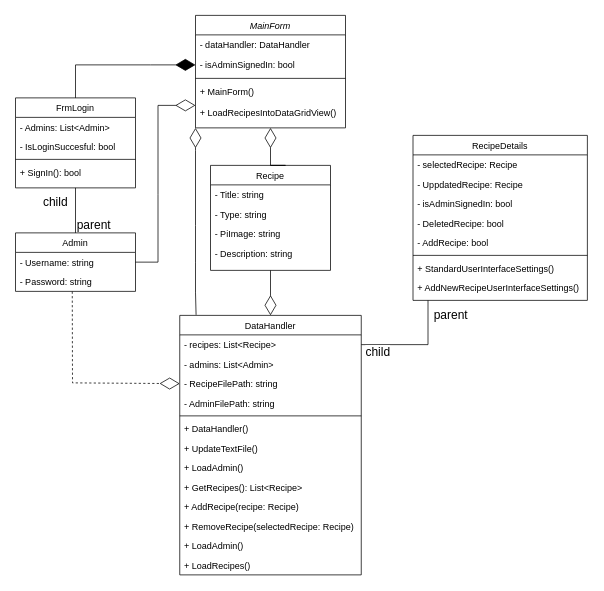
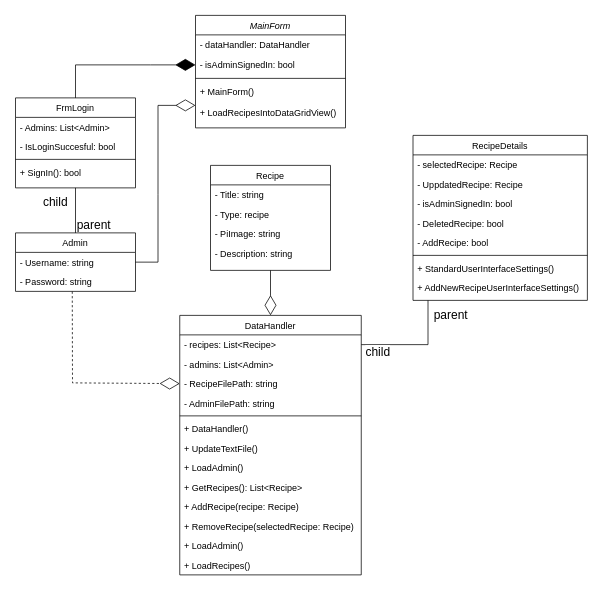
  <mxCell id="0" />
  <mxCell id="1" parent="0" />
  <mxCell id="2" value="MainForm" style="swimlane;fontStyle=2;align=center;verticalAlign=top;childLayout=stackLayout;horizontal=1;startSize=26;horizontalStack=0;resizeParent=1;resizeLast=0;collapsible=1;marginBottom=0;rounded=0;shadow=0;strokeWidth=1;labelBackgroundColor=none;" parent="1" vertex="1"><mxGeometry x="260" y="20" width="200" height="150" as="geometry"><mxRectangle x="230" y="140" width="160" height="26" as="alternateBounds" /></mxGeometry></mxCell>
  <mxCell id="3" value="- dataHandler: DataHandler" style="text;align=left;verticalAlign=top;spacingLeft=4;spacingRight=4;overflow=hidden;rotatable=0;points=[[0,0.5],[1,0.5]];portConstraint=eastwest;labelBackgroundColor=none;" parent="2" vertex="1"><mxGeometry y="26" width="200" height="26" as="geometry" /></mxCell>
  <mxCell id="4" value="- isAdminSignedIn: bool" style="text;align=left;verticalAlign=top;spacingLeft=4;spacingRight=4;overflow=hidden;rotatable=0;points=[[0,0.5],[1,0.5]];portConstraint=eastwest;rounded=0;shadow=0;html=0;labelBackgroundColor=none;" parent="2" vertex="1"><mxGeometry y="52" width="200" height="28" as="geometry" /></mxCell>
  <mxCell id="5" value="" style="line;html=1;strokeWidth=1;align=left;verticalAlign=middle;spacingTop=-1;spacingLeft=3;spacingRight=3;rotatable=0;labelPosition=right;points=[];portConstraint=eastwest;labelBackgroundColor=none;" parent="2" vertex="1"><mxGeometry y="80" width="200" height="8" as="geometry" /></mxCell>
  <mxCell id="6" value="+ MainForm()" style="text;align=left;verticalAlign=top;spacingLeft=4;spacingRight=4;overflow=hidden;rotatable=0;points=[[0,0.5],[1,0.5]];portConstraint=eastwest;rounded=0;shadow=0;html=0;labelBackgroundColor=none;" parent="2" vertex="1"><mxGeometry y="88" width="200" height="28" as="geometry" /></mxCell>
  <mxCell id="7" value="+ LoadRecipesIntoDataGridView()" style="text;align=left;verticalAlign=top;spacingLeft=4;spacingRight=4;overflow=hidden;rotatable=0;points=[[0,0.5],[1,0.5]];portConstraint=eastwest;rounded=0;shadow=0;html=0;labelBackgroundColor=none;" parent="2" vertex="1"><mxGeometry y="116" width="200" height="28" as="geometry" /></mxCell>
  <mxCell id="8" value="Recipe" style="swimlane;fontStyle=0;align=center;verticalAlign=top;childLayout=stackLayout;horizontal=1;startSize=26;horizontalStack=0;resizeParent=1;resizeLast=0;collapsible=1;marginBottom=0;rounded=0;shadow=0;strokeWidth=1;labelBackgroundColor=none;" parent="1" vertex="1"><mxGeometry x="280" y="220" width="160" height="140" as="geometry"><mxRectangle x="130" y="380" width="160" height="26" as="alternateBounds" /></mxGeometry></mxCell>
  <mxCell id="9" value="- Title: string" style="text;align=left;verticalAlign=top;spacingLeft=4;spacingRight=4;overflow=hidden;rotatable=0;points=[[0,0.5],[1,0.5]];portConstraint=eastwest;labelBackgroundColor=none;" parent="8" vertex="1"><mxGeometry y="26" width="160" height="26" as="geometry" /></mxCell>
- <mxCell id="10" value="- Type: string" style="text;align=left;verticalAlign=top;spacingLeft=4;spacingRight=4;overflow=hidden;rotatable=0;points=[[0,0.5],[1,0.5]];portConstraint=eastwest;rounded=0;shadow=0;html=0;labelBackgroundColor=none;" parent="8" vertex="1"><mxGeometry y="52" width="160" height="26" as="geometry" /></mxCell>
+ <mxCell id="10" value="- Type: recipe" style="text;align=left;verticalAlign=top;spacingLeft=4;spacingRight=4;overflow=hidden;rotatable=0;points=[[0,0.5],[1,0.5]];portConstraint=eastwest;rounded=0;shadow=0;html=0;labelBackgroundColor=none;" parent="8" vertex="1"><mxGeometry y="52" width="160" height="26" as="geometry" /></mxCell>
  <mxCell id="11" value="- PiImage: string" style="text;align=left;verticalAlign=top;spacingLeft=4;spacingRight=4;overflow=hidden;rotatable=0;points=[[0,0.5],[1,0.5]];portConstraint=eastwest;rounded=0;shadow=0;html=0;labelBackgroundColor=none;" parent="8" vertex="1"><mxGeometry y="78" width="160" height="26" as="geometry" /></mxCell>
  <mxCell id="12" value="- Description: string" style="text;align=left;verticalAlign=top;spacingLeft=4;spacingRight=4;overflow=hidden;rotatable=0;points=[[0,0.5],[1,0.5]];portConstraint=eastwest;rounded=0;shadow=0;html=0;labelBackgroundColor=none;" parent="8" vertex="1"><mxGeometry y="104" width="160" height="26" as="geometry" /></mxCell>
  <mxCell id="13" value="Admin" style="swimlane;fontStyle=0;align=center;verticalAlign=top;childLayout=stackLayout;horizontal=1;startSize=26;horizontalStack=0;resizeParent=1;resizeLast=0;collapsible=1;marginBottom=0;rounded=0;shadow=0;strokeWidth=1;labelBackgroundColor=none;" parent="1" vertex="1"><mxGeometry x="20" y="310" width="160" height="78" as="geometry"><mxRectangle x="340" y="380" width="170" height="26" as="alternateBounds" /></mxGeometry></mxCell>
  <mxCell id="14" value="- Username: string" style="text;align=left;verticalAlign=top;spacingLeft=4;spacingRight=4;overflow=hidden;rotatable=0;points=[[0,0.5],[1,0.5]];portConstraint=eastwest;labelBackgroundColor=none;" parent="13" vertex="1"><mxGeometry y="26" width="160" height="26" as="geometry" /></mxCell>
  <mxCell id="15" value="- Password: string" style="text;align=left;verticalAlign=top;spacingLeft=4;spacingRight=4;overflow=hidden;rotatable=0;points=[[0,0.5],[1,0.5]];portConstraint=eastwest;labelBackgroundColor=none;" parent="13" vertex="1"><mxGeometry y="52" width="160" height="26" as="geometry" /></mxCell>
  <mxCell id="16" value="FrmLogin" style="swimlane;fontStyle=0;align=center;verticalAlign=top;childLayout=stackLayout;horizontal=1;startSize=26;horizontalStack=0;resizeParent=1;resizeLast=0;collapsible=1;marginBottom=0;rounded=0;shadow=0;strokeWidth=1;labelBackgroundColor=none;" parent="1" vertex="1"><mxGeometry x="20" y="130" width="160" height="120" as="geometry"><mxRectangle x="340" y="380" width="170" height="26" as="alternateBounds" /></mxGeometry></mxCell>
  <mxCell id="17" value="- Admins: List&lt;Admin&gt;" style="text;align=left;verticalAlign=top;spacingLeft=4;spacingRight=4;overflow=hidden;rotatable=0;points=[[0,0.5],[1,0.5]];portConstraint=eastwest;labelBackgroundColor=none;" parent="16" vertex="1"><mxGeometry y="26" width="160" height="26" as="geometry" /></mxCell>
  <mxCell id="18" value="- IsLoginSuccesful: bool" style="text;align=left;verticalAlign=top;spacingLeft=4;spacingRight=4;overflow=hidden;rotatable=0;points=[[0,0.5],[1,0.5]];portConstraint=eastwest;labelBackgroundColor=none;" parent="16" vertex="1"><mxGeometry y="52" width="160" height="26" as="geometry" /></mxCell>
  <mxCell id="19" value="" style="line;html=1;strokeWidth=1;align=left;verticalAlign=middle;spacingTop=-1;spacingLeft=3;spacingRight=3;rotatable=0;labelPosition=right;points=[];portConstraint=eastwest;labelBackgroundColor=none;" parent="16" vertex="1"><mxGeometry y="78" width="160" height="8" as="geometry" /></mxCell>
  <mxCell id="20" value="+ SignIn(): bool" style="text;align=left;verticalAlign=top;spacingLeft=4;spacingRight=4;overflow=hidden;rotatable=0;points=[[0,0.5],[1,0.5]];portConstraint=eastwest;labelBackgroundColor=none;" parent="16" vertex="1"><mxGeometry y="86" width="160" height="24" as="geometry" /></mxCell>
  <mxCell id="21" value="RecipeDetails" style="swimlane;fontStyle=0;align=center;verticalAlign=top;childLayout=stackLayout;horizontal=1;startSize=26;horizontalStack=0;resizeParent=1;resizeLast=0;collapsible=1;marginBottom=0;rounded=0;shadow=0;strokeWidth=1;labelBackgroundColor=none;" parent="1" vertex="1"><mxGeometry x="550" y="180" width="232.5" height="220" as="geometry"><mxRectangle x="550" y="140" width="160" height="26" as="alternateBounds" /></mxGeometry></mxCell>
  <mxCell id="22" value="- selectedRecipe: Recipe" style="text;align=left;verticalAlign=top;spacingLeft=4;spacingRight=4;overflow=hidden;rotatable=0;points=[[0,0.5],[1,0.5]];portConstraint=eastwest;labelBackgroundColor=none;" parent="21" vertex="1"><mxGeometry y="26" width="232.5" height="26" as="geometry" /></mxCell>
  <mxCell id="23" value="- UppdatedRecipe: Recipe" style="text;align=left;verticalAlign=top;spacingLeft=4;spacingRight=4;overflow=hidden;rotatable=0;points=[[0,0.5],[1,0.5]];portConstraint=eastwest;rounded=0;shadow=0;html=0;labelBackgroundColor=none;" parent="21" vertex="1"><mxGeometry y="52" width="232.5" height="26" as="geometry" /></mxCell>
  <mxCell id="24" value="- isAdminSignedIn: bool" style="text;align=left;verticalAlign=top;spacingLeft=4;spacingRight=4;overflow=hidden;rotatable=0;points=[[0,0.5],[1,0.5]];portConstraint=eastwest;rounded=0;shadow=0;html=0;labelBackgroundColor=none;" parent="21" vertex="1"><mxGeometry y="78" width="232.5" height="26" as="geometry" /></mxCell>
  <mxCell id="25" value="- DeletedRecipe: bool" style="text;align=left;verticalAlign=top;spacingLeft=4;spacingRight=4;overflow=hidden;rotatable=0;points=[[0,0.5],[1,0.5]];portConstraint=eastwest;rounded=0;shadow=0;html=0;labelBackgroundColor=none;" parent="21" vertex="1"><mxGeometry y="104" width="232.5" height="26" as="geometry" /></mxCell>
  <mxCell id="26" value="- AddRecipe: bool" style="text;align=left;verticalAlign=top;spacingLeft=4;spacingRight=4;overflow=hidden;rotatable=0;points=[[0,0.5],[1,0.5]];portConstraint=eastwest;rounded=0;shadow=0;html=0;labelBackgroundColor=none;" parent="21" vertex="1"><mxGeometry y="130" width="232.5" height="26" as="geometry" /></mxCell>
  <mxCell id="27" value="" style="line;html=1;strokeWidth=1;align=left;verticalAlign=middle;spacingTop=-1;spacingLeft=3;spacingRight=3;rotatable=0;labelPosition=right;points=[];portConstraint=eastwest;labelBackgroundColor=none;" parent="21" vertex="1"><mxGeometry y="156" width="232.5" height="8" as="geometry" /></mxCell>
  <mxCell id="28" value="+ StandardUserInterfaceSettings()        " style="text;align=left;verticalAlign=top;spacingLeft=4;spacingRight=4;overflow=hidden;rotatable=0;points=[[0,0.5],[1,0.5]];portConstraint=eastwest;rounded=0;shadow=0;html=0;labelBackgroundColor=none;" parent="21" vertex="1"><mxGeometry y="164" width="232.5" height="26" as="geometry" /></mxCell>
  <mxCell id="29" value="+ AddNewRecipeUserInterfaceSettings()" style="text;align=left;verticalAlign=top;spacingLeft=4;spacingRight=4;overflow=hidden;rotatable=0;points=[[0,0.5],[1,0.5]];portConstraint=eastwest;labelBackgroundColor=none;" parent="21" vertex="1"><mxGeometry y="190" width="232.5" height="26" as="geometry" /></mxCell>
  <mxCell id="30" value="" style="endArrow=diamondThin;endFill=1;endSize=24;html=1;rounded=0;fontSize=12;entryX=0;entryY=0.5;entryDx=0;entryDy=0;exitX=0.5;exitY=0;exitDx=0;exitDy=0;" parent="1" source="16" target="4" edge="1"><mxGeometry width="160" relative="1" as="geometry"><mxPoint x="520" y="110" as="sourcePoint" /><mxPoint x="470" y="350" as="targetPoint" /><Array as="points"><mxPoint x="100" y="86" /><mxPoint x="200" y="86" /></Array></mxGeometry></mxCell>
  <mxCell id="31" value="DataHandler" style="swimlane;fontStyle=0;align=center;verticalAlign=top;childLayout=stackLayout;horizontal=1;startSize=26;horizontalStack=0;resizeParent=1;resizeLast=0;collapsible=1;marginBottom=0;rounded=0;shadow=0;strokeWidth=1;labelBackgroundColor=none;" parent="1" vertex="1"><mxGeometry x="239" y="420" width="242" height="346" as="geometry"><mxRectangle x="550" y="140" width="160" height="26" as="alternateBounds" /></mxGeometry></mxCell>
  <mxCell id="32" value="- recipes: List&lt;Recipe&gt;" style="text;align=left;verticalAlign=top;spacingLeft=4;spacingRight=4;overflow=hidden;rotatable=0;points=[[0,0.5],[1,0.5]];portConstraint=eastwest;labelBackgroundColor=none;" parent="31" vertex="1"><mxGeometry y="26" width="242" height="26" as="geometry" /></mxCell>
  <mxCell id="33" value="- admins: List&lt;Admin&gt;" style="text;align=left;verticalAlign=top;spacingLeft=4;spacingRight=4;overflow=hidden;rotatable=0;points=[[0,0.5],[1,0.5]];portConstraint=eastwest;rounded=0;shadow=0;html=0;labelBackgroundColor=none;" parent="31" vertex="1"><mxGeometry y="52" width="242" height="26" as="geometry" /></mxCell>
  <mxCell id="34" value="- RecipeFilePath: string" style="text;align=left;verticalAlign=top;spacingLeft=4;spacingRight=4;overflow=hidden;rotatable=0;points=[[0,0.5],[1,0.5]];portConstraint=eastwest;rounded=0;shadow=0;html=0;labelBackgroundColor=none;" parent="31" vertex="1"><mxGeometry y="78" width="242" height="26" as="geometry" /></mxCell>
  <mxCell id="35" value="- AdminFilePath: string" style="text;align=left;verticalAlign=top;spacingLeft=4;spacingRight=4;overflow=hidden;rotatable=0;points=[[0,0.5],[1,0.5]];portConstraint=eastwest;rounded=0;shadow=0;html=0;labelBackgroundColor=none;" parent="31" vertex="1"><mxGeometry y="104" width="242" height="26" as="geometry" /></mxCell>
  <mxCell id="36" value="" style="line;html=1;strokeWidth=1;align=left;verticalAlign=middle;spacingTop=-1;spacingLeft=3;spacingRight=3;rotatable=0;labelPosition=right;points=[];portConstraint=eastwest;labelBackgroundColor=none;" parent="31" vertex="1"><mxGeometry y="130" width="242" height="8" as="geometry" /></mxCell>
  <mxCell id="37" value="+ DataHandler()" style="text;align=left;verticalAlign=top;spacingLeft=4;spacingRight=4;overflow=hidden;rotatable=0;points=[[0,0.5],[1,0.5]];portConstraint=eastwest;labelBackgroundColor=none;" parent="31" vertex="1"><mxGeometry y="138" width="242" height="26" as="geometry" /></mxCell>
  <mxCell id="38" value="+ UpdateTextFile()" style="text;align=left;verticalAlign=top;spacingLeft=4;spacingRight=4;overflow=hidden;rotatable=0;points=[[0,0.5],[1,0.5]];portConstraint=eastwest;labelBackgroundColor=none;" parent="31" vertex="1"><mxGeometry y="164" width="242" height="26" as="geometry" /></mxCell>
  <mxCell id="39" value="+ LoadAdmin()" style="text;align=left;verticalAlign=top;spacingLeft=4;spacingRight=4;overflow=hidden;rotatable=0;points=[[0,0.5],[1,0.5]];portConstraint=eastwest;labelBackgroundColor=none;" parent="31" vertex="1"><mxGeometry y="190" width="242" height="26" as="geometry" /></mxCell>
  <mxCell id="40" value="+ GetRecipes(): List&lt;Recipe&gt;" style="text;align=left;verticalAlign=top;spacingLeft=4;spacingRight=4;overflow=hidden;rotatable=0;points=[[0,0.5],[1,0.5]];portConstraint=eastwest;labelBackgroundColor=none;" parent="31" vertex="1"><mxGeometry y="216" width="242" height="26" as="geometry" /></mxCell>
  <mxCell id="41" value="+ AddRecipe(recipe: Recipe)" style="text;align=left;verticalAlign=top;spacingLeft=4;spacingRight=4;overflow=hidden;rotatable=0;points=[[0,0.5],[1,0.5]];portConstraint=eastwest;labelBackgroundColor=none;" parent="31" vertex="1"><mxGeometry y="242" width="242" height="26" as="geometry" /></mxCell>
  <mxCell id="42" value="+ RemoveRecipe(selectedRecipe: Recipe)" style="text;align=left;verticalAlign=top;spacingLeft=4;spacingRight=4;overflow=hidden;rotatable=0;points=[[0,0.5],[1,0.5]];portConstraint=eastwest;labelBackgroundColor=none;" parent="31" vertex="1"><mxGeometry y="268" width="242" height="26" as="geometry" /></mxCell>
  <mxCell id="43" value="+ LoadAdmin()" style="text;align=left;verticalAlign=top;spacingLeft=4;spacingRight=4;overflow=hidden;rotatable=0;points=[[0,0.5],[1,0.5]];portConstraint=eastwest;labelBackgroundColor=none;" parent="31" vertex="1"><mxGeometry y="294" width="242" height="26" as="geometry" /></mxCell>
  <mxCell id="44" value="+ LoadRecipes()" style="text;align=left;verticalAlign=top;spacingLeft=4;spacingRight=4;overflow=hidden;rotatable=0;points=[[0,0.5],[1,0.5]];portConstraint=eastwest;labelBackgroundColor=none;" parent="31" vertex="1"><mxGeometry y="320" width="242" height="26" as="geometry" /></mxCell>
- <mxCell id="45" value="" style="endArrow=diamondThin;endFill=0;endSize=24;html=1;rounded=0;fontSize=12;entryX=0;entryY=1;entryDx=0;entryDy=0;exitX=0.09;exitY=-0.002;exitDx=0;exitDy=0;exitPerimeter=0;" parent="1" source="31" target="2" edge="1"><mxGeometry width="160" relative="1" as="geometry"><mxPoint x="330" y="450" as="sourcePoint" /><mxPoint x="490" y="450" as="targetPoint" /><Array as="points"><mxPoint x="260" y="390" /><mxPoint x="260" y="350" /><mxPoint x="260" y="300" /><mxPoint x="260" y="200" /></Array></mxGeometry></mxCell>
- <mxCell id="46" value="" style="endArrow=diamondThin;endFill=0;endSize=24;html=1;rounded=0;fontSize=12;exitX=0.5;exitY=0;exitDx=0;exitDy=0;entryX=0.5;entryY=1;entryDx=0;entryDy=0;" parent="1" source="8" target="2" edge="1"><mxGeometry width="160" relative="1" as="geometry"><mxPoint x="370" y="220" as="sourcePoint" /><mxPoint x="260" y="106" as="targetPoint" /><Array as="points"><mxPoint x="380" y="220" /><mxPoint x="360" y="220" /></Array></mxGeometry></mxCell>
  <mxCell id="47" value="" style="endArrow=diamondThin;endFill=0;endSize=24;html=1;rounded=0;fontSize=12;exitX=1;exitY=0.5;exitDx=0;exitDy=0;" parent="1" source="14" edge="1"><mxGeometry width="160" relative="1" as="geometry"><mxPoint x="380" y="230" as="sourcePoint" /><mxPoint x="260" y="140" as="targetPoint" /><Array as="points"><mxPoint x="210" y="349" /><mxPoint x="210" y="259" /><mxPoint x="210" y="140" /></Array></mxGeometry></mxCell>
  <mxCell id="48" value="" style="endArrow=none;html=1;edgeStyle=orthogonalEdgeStyle;rounded=0;fontSize=12;startSize=8;endSize=8;exitX=0.5;exitY=0;exitDx=0;exitDy=0;entryX=0.5;entryY=1;entryDx=0;entryDy=0;" parent="1" source="13" target="16" edge="1"><mxGeometry relative="1" as="geometry"><mxPoint x="270" y="350" as="sourcePoint" /><mxPoint x="90" y="170" as="targetPoint" /></mxGeometry></mxCell>
  <mxCell id="49" value="parent" style="edgeLabel;resizable=0;html=1;align=left;verticalAlign=bottom;fontSize=16;" parent="48" connectable="0" vertex="1"><mxGeometry x="-1" relative="1" as="geometry" /></mxCell>
  <mxCell id="50" value="child" style="edgeLabel;resizable=0;html=1;align=right;verticalAlign=bottom;fontSize=16;" parent="48" connectable="0" vertex="1"><mxGeometry x="1" relative="1" as="geometry"><mxPoint x="-10" y="30" as="offset" /></mxGeometry></mxCell>
  <mxCell id="51" value="" style="endArrow=none;html=1;edgeStyle=orthogonalEdgeStyle;rounded=0;fontSize=12;startSize=8;endSize=8;entryX=1;entryY=0.5;entryDx=0;entryDy=0;" parent="1" target="32" edge="1"><mxGeometry relative="1" as="geometry"><mxPoint x="570" y="400" as="sourcePoint" /><mxPoint x="480.998" y="564.444" as="targetPoint" /><Array as="points"><mxPoint x="570" y="400" /><mxPoint x="570" y="459" /></Array></mxGeometry></mxCell>
  <mxCell id="52" value="parent" style="edgeLabel;resizable=0;html=1;align=left;verticalAlign=bottom;fontSize=16;" parent="51" connectable="0" vertex="1"><mxGeometry x="-1" relative="1" as="geometry"><mxPoint x="6" y="30" as="offset" /></mxGeometry></mxCell>
  <mxCell id="53" value="child" style="edgeLabel;resizable=0;html=1;align=right;verticalAlign=bottom;fontSize=16;" parent="51" connectable="0" vertex="1"><mxGeometry x="1" relative="1" as="geometry"><mxPoint x="39" y="21" as="offset" /></mxGeometry></mxCell>
  <mxCell id="54" value="" style="endArrow=diamondThin;endFill=0;endSize=24;html=1;rounded=0;fontSize=12;entryX=0.5;entryY=0;entryDx=0;entryDy=0;exitX=0.5;exitY=1;exitDx=0;exitDy=0;" parent="1" source="8" target="31" edge="1"><mxGeometry width="160" relative="1" as="geometry"><mxPoint x="270" y="350" as="sourcePoint" /><mxPoint x="430" y="350" as="targetPoint" /><Array as="points" /></mxGeometry></mxCell>
  <mxCell id="55" value="" style="endArrow=diamondThin;endFill=0;endSize=24;html=1;rounded=0;fontSize=12;entryX=0;entryY=0.5;entryDx=0;entryDy=0;exitX=0.473;exitY=1.01;exitDx=0;exitDy=0;exitPerimeter=0;dashed=1;" parent="1" source="15" target="34" edge="1"><mxGeometry width="160" relative="1" as="geometry"><mxPoint x="270" y="350" as="sourcePoint" /><mxPoint x="430" y="350" as="targetPoint" /><Array as="points"><mxPoint x="96" y="510" /></Array></mxGeometry></mxCell>
